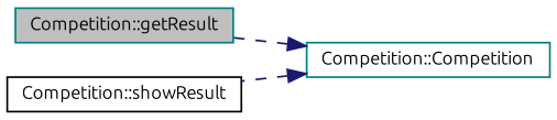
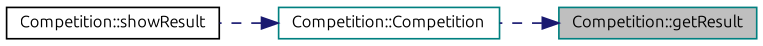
  digraph {
    fontname=Ubuntu
    rankdir=RL
    node [color=teal fillcolor=white fontname=Ubuntu fontsize=10 shape=record style=filled]
    edge [color=midnightblue dir=back fontname=Ubuntu fontsize=10 labelfontname=Helvetica labelfontsize=10 style=dashed]
    n1 [fillcolor=grey75 fontcolor=black height=0.2 label="Competition::getResult" width=0.4]
    n2 [height=0.2 label="Competition::Competition" width=0.4]
    n3 [color=black height=0.2 label="Competition::showResult" width=0.4]
-   n2 -> n1
+   n1 -> n2
    n2 -> n3
  }
